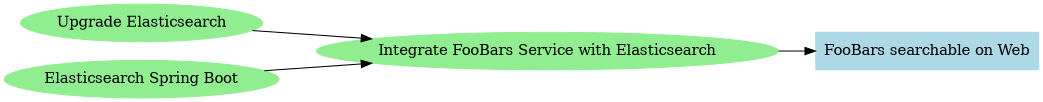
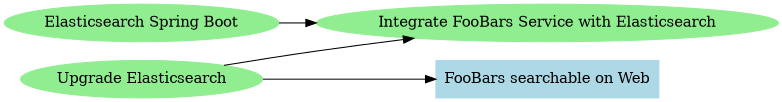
  digraph {
    rankdir=LR
    node [color=lightgreen shape=ellipse style=filled]
    n1 [label="Integrate FooBars Service with Elasticsearch"]
    "FooBars searchable on Web" [color=lightblue shape=box]
    "Upgrade Elasticsearch"
    n4 [label="Elasticsearch Spring Boot"]
-   n1 -> "FooBars searchable on Web"
+   "Upgrade Elasticsearch" -> "FooBars searchable on Web"
    "Upgrade Elasticsearch" -> n1
    n4 -> n1
  }
